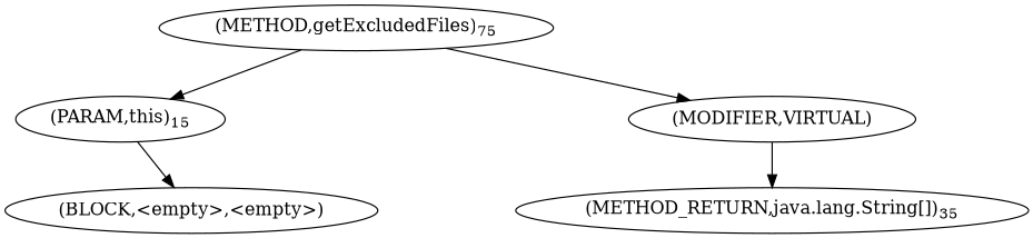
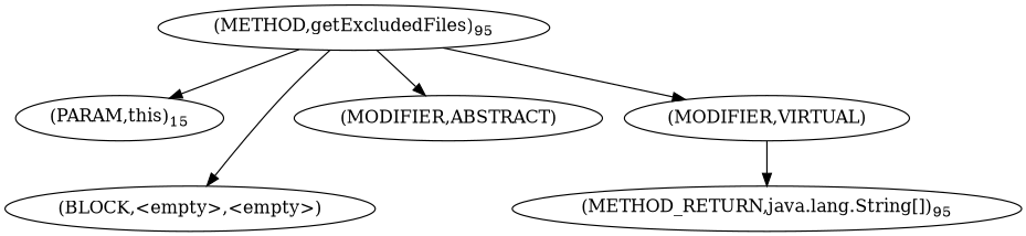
  digraph {
-   n1 [label=<(METHOD,getExcludedFiles)<SUB>75</SUB>>]
+   n1 [label=<(METHOD,getExcludedFiles)<SUB>95</SUB>>]
    n2 [label=<(PARAM,this)<SUB>15</SUB>>]
    n3 [label=<(BLOCK,&lt;empty&gt;,&lt;empty&gt;)>]
+   n4 [label=<(MODIFIER,ABSTRACT)>]
    n5 [label=<(MODIFIER,VIRTUAL)>]
-   n6 [label=<(METHOD_RETURN,java.lang.String[])<SUB>35</SUB>>]
+   n6 [label=<(METHOD_RETURN,java.lang.String[])<SUB>95</SUB>>]
    n1 -> n2
-   n2 -> n3
+   n1 -> n3
+   n1 -> n4
    n1 -> n5
    n5 -> n6
  }
